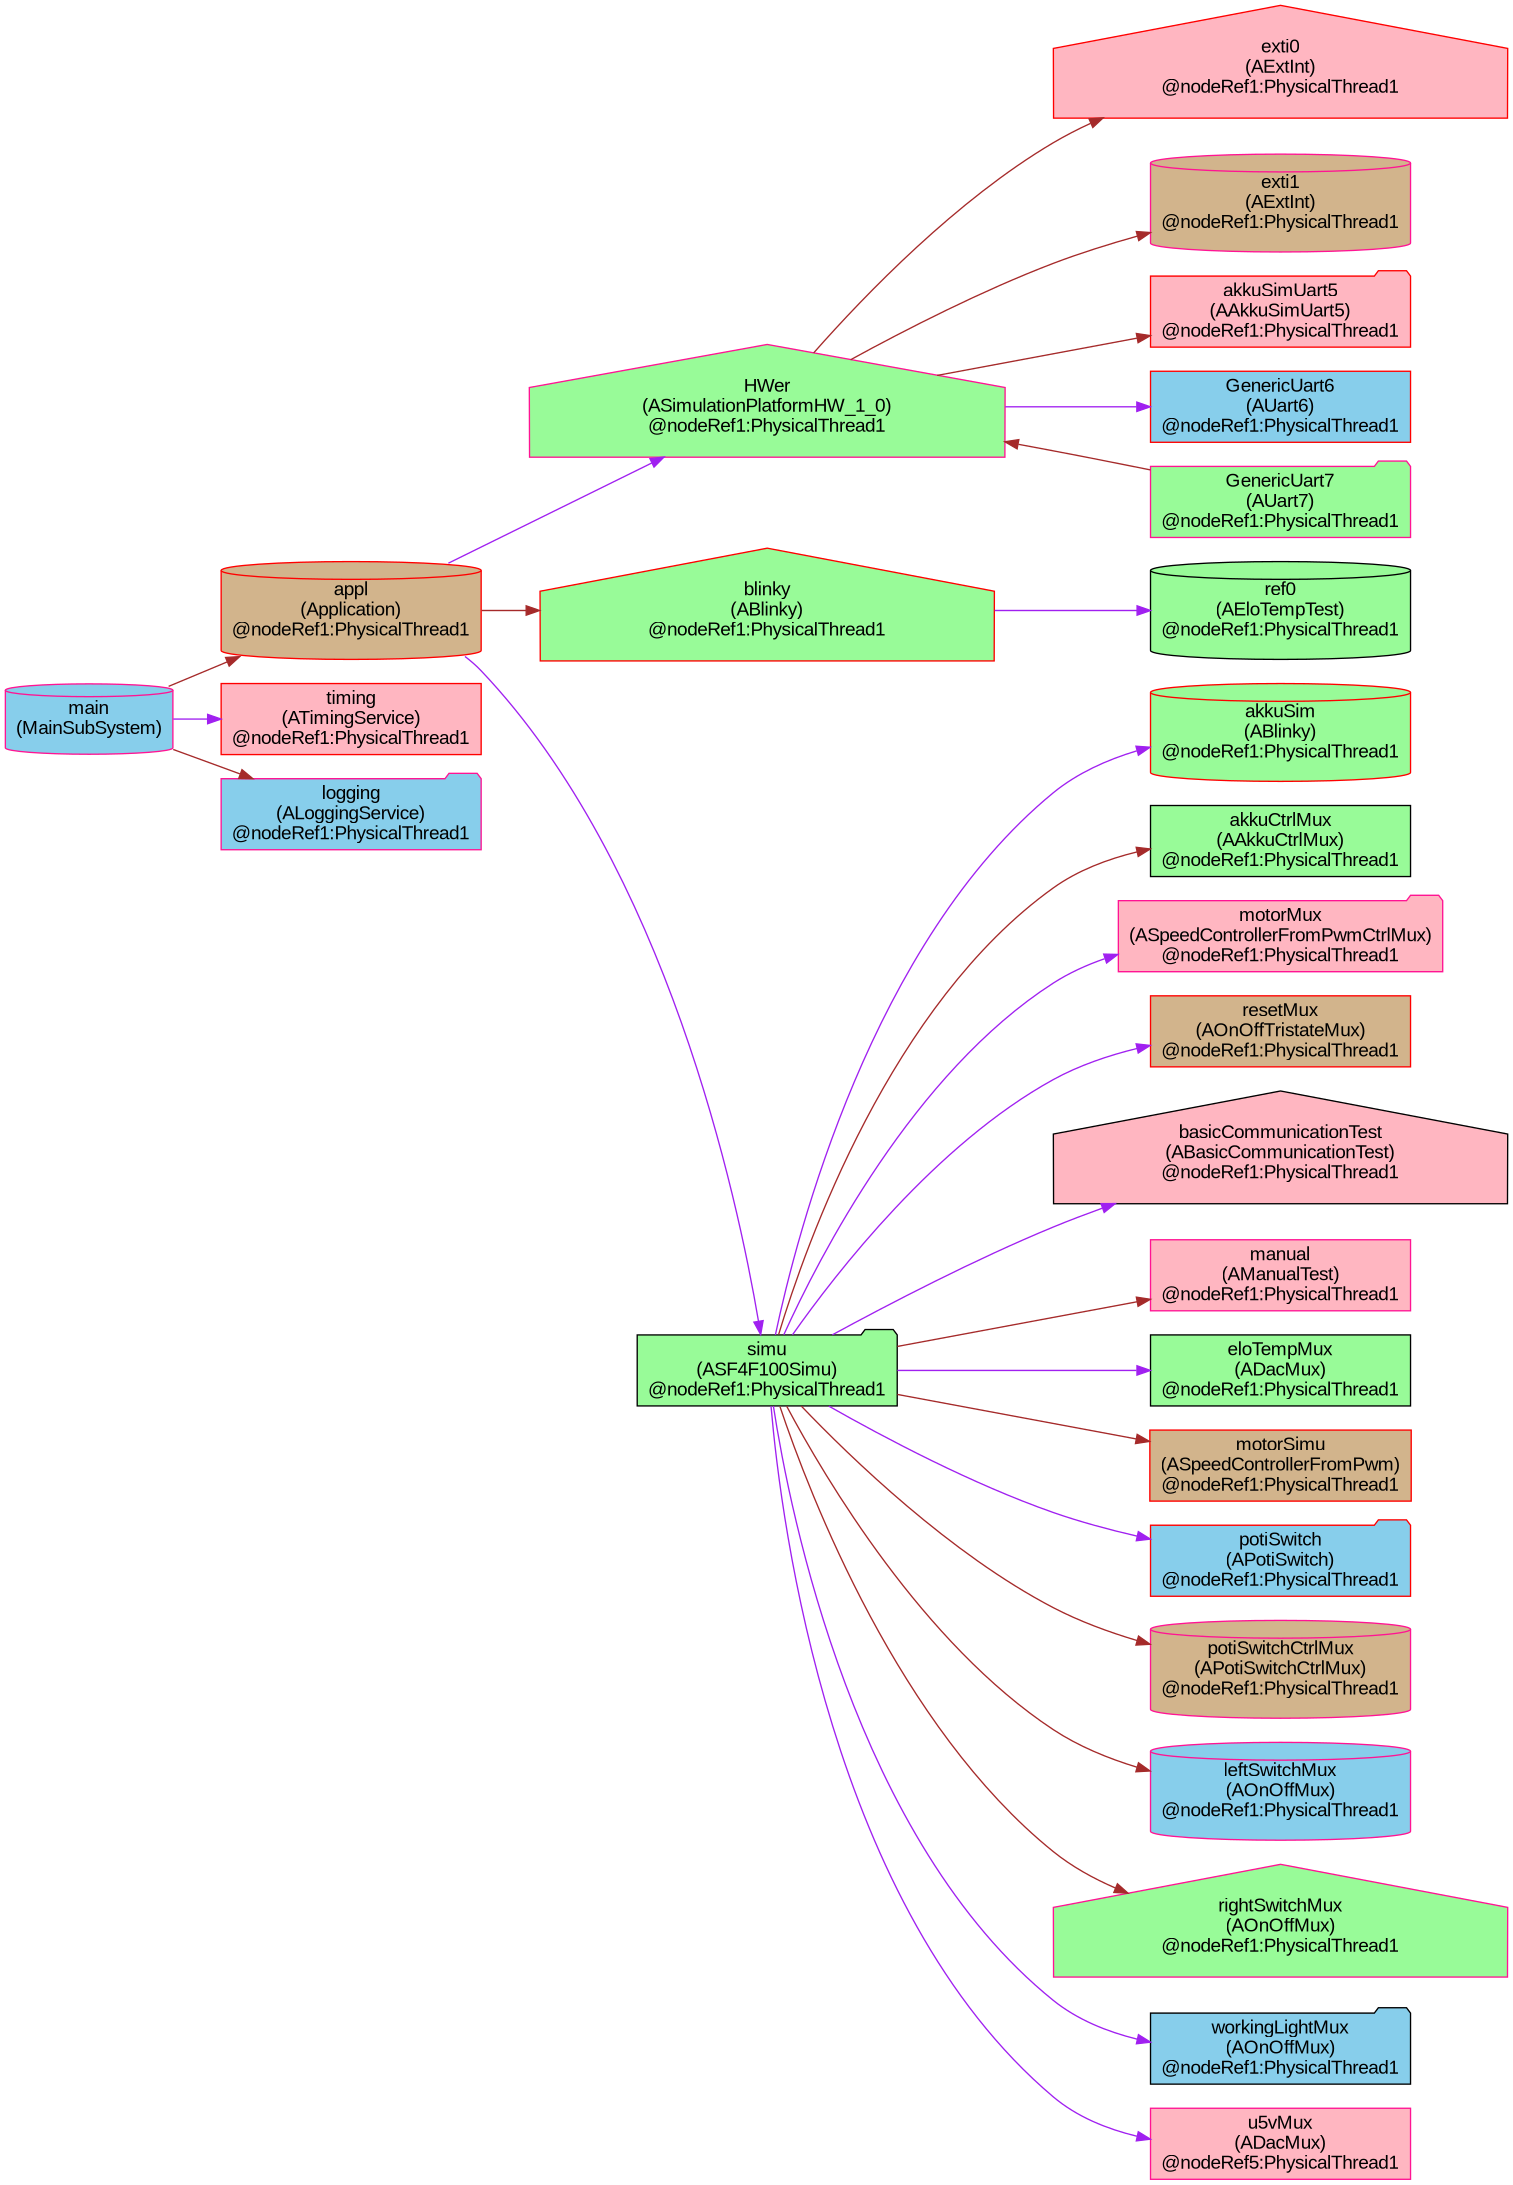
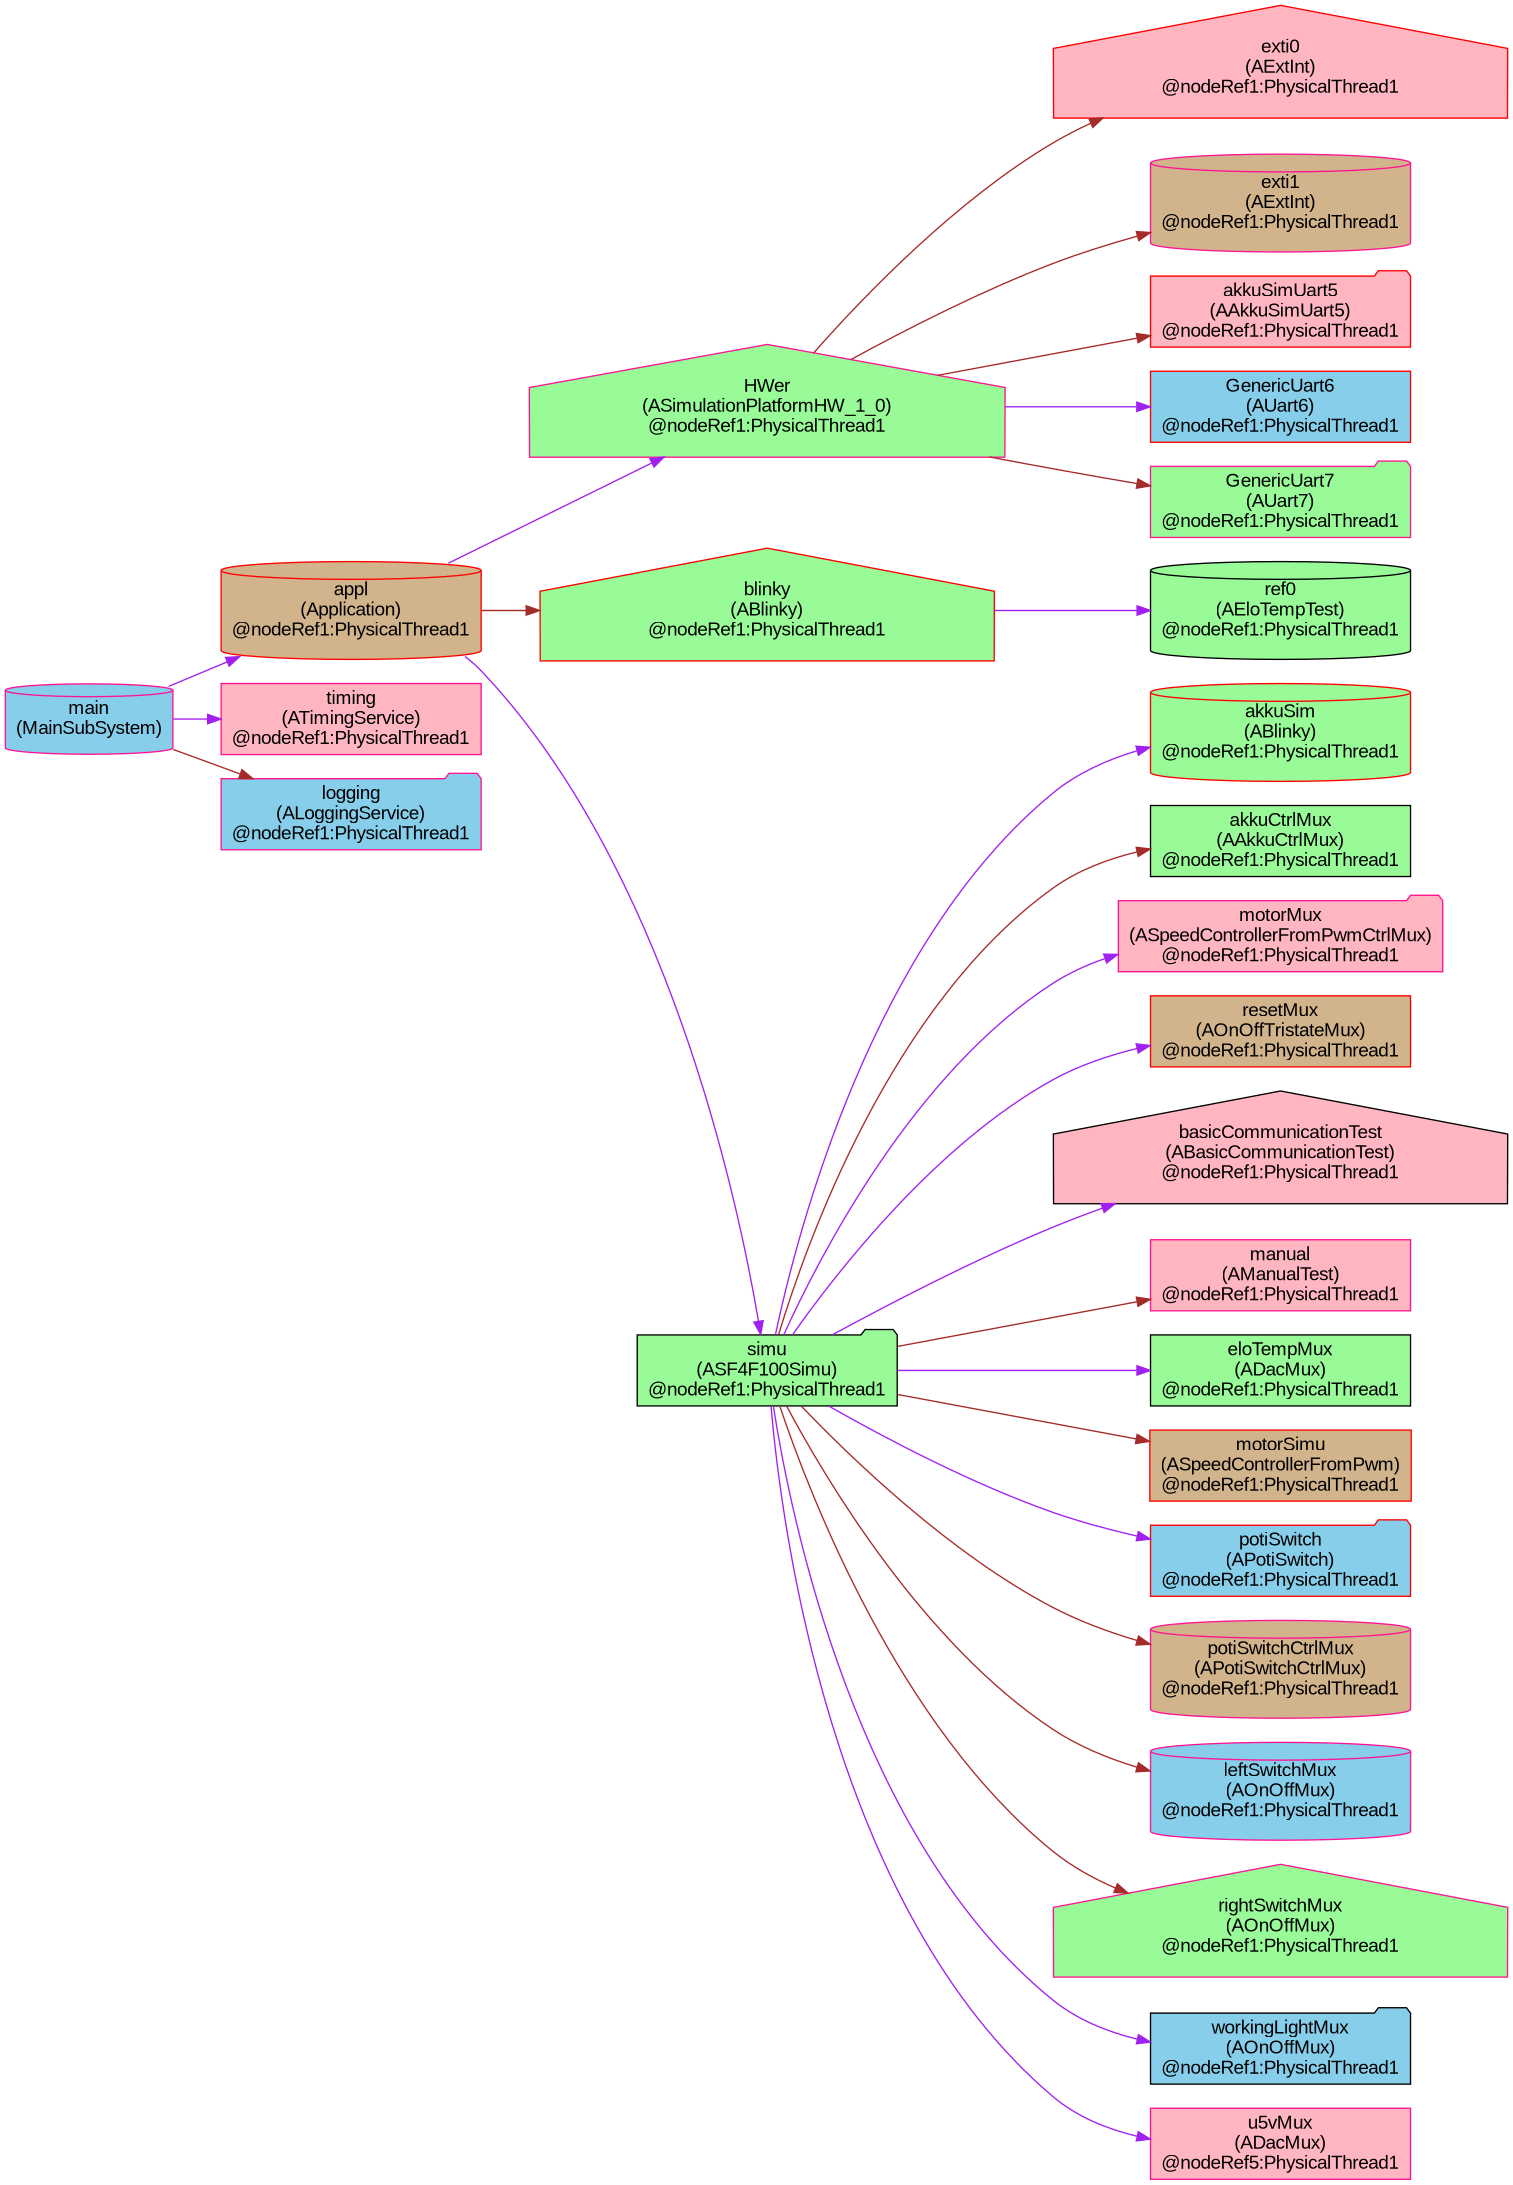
  digraph {
    fontname="Liberation Sans"
    rankdir=LR
    node [color=deeppink fillcolor=palegreen fontname="Liberation Sans" shape=box style=filled]
    edge [color=brown fontname="Liberation Sans"]
    n1 [fillcolor=skyblue label="main\n(MainSubSystem)" shape=cylinder]
    n2 [color=red fillcolor=tan label="appl\n(Application)\n@nodeRef1:PhysicalThread1" shape=cylinder]
-   n3 [color=red fillcolor=lightpink label="timing\n(ATimingService)\n@nodeRef1:PhysicalThread1"]
+   n3 [fillcolor=lightpink label="timing\n(ATimingService)\n@nodeRef1:PhysicalThread1"]
    n4 [fillcolor=skyblue label="logging\n(ALoggingService)\n@nodeRef1:PhysicalThread1" shape=folder]
    n5 [label="HWer\n(ASimulationPlatformHW_1_0)\n@nodeRef1:PhysicalThread1" shape=house]
    n6 [color=red label="blinky\n(ABlinky)\n@nodeRef1:PhysicalThread1" shape=house]
    n7 [color=black label="simu\n(ASF4F100Simu)\n@nodeRef1:PhysicalThread1" shape=folder]
    n8 [color=red fillcolor=lightpink label="exti0\n(AExtInt)\n@nodeRef1:PhysicalThread1" shape=house]
    n9 [fillcolor=tan label="exti1\n(AExtInt)\n@nodeRef1:PhysicalThread1" shape=cylinder]
    n10 [color=red fillcolor=lightpink label="akkuSimUart5\n(AAkkuSimUart5)\n@nodeRef1:PhysicalThread1" shape=folder]
    n11 [color=red fillcolor=skyblue label="GenericUart6\n(AUart6)\n@nodeRef1:PhysicalThread1"]
    n12 [label="GenericUart7\n(AUart7)\n@nodeRef1:PhysicalThread1" shape=folder]
    n13 [color=black label="ref0\n(AEloTempTest)\n@nodeRef1:PhysicalThread1" shape=cylinder]
    n14 [color=red label="akkuSim\n(ABlinky)\n@nodeRef1:PhysicalThread1" shape=cylinder]
    n15 [color=black label="akkuCtrlMux\n(AAkkuCtrlMux)\n@nodeRef1:PhysicalThread1"]
    n16 [fillcolor=lightpink label="motorMux\n(ASpeedControllerFromPwmCtrlMux)\n@nodeRef1:PhysicalThread1" shape=folder]
    n17 [color=red fillcolor=tan label="resetMux\n(AOnOffTristateMux)\n@nodeRef1:PhysicalThread1"]
    n18 [color=black fillcolor=lightpink label="basicCommunicationTest\n(ABasicCommunicationTest)\n@nodeRef1:PhysicalThread1" shape=house]
    n19 [fillcolor=lightpink label="manual\n(AManualTest)\n@nodeRef1:PhysicalThread1"]
    n20 [color=black label="eloTempMux\n(ADacMux)\n@nodeRef1:PhysicalThread1"]
    n21 [color=red fillcolor=tan label="motorSimu\n(ASpeedControllerFromPwm)\n@nodeRef1:PhysicalThread1"]
    n22 [color=red fillcolor=skyblue label="potiSwitch\n(APotiSwitch)\n@nodeRef1:PhysicalThread1" shape=folder]
    n23 [fillcolor=tan label="potiSwitchCtrlMux\n(APotiSwitchCtrlMux)\n@nodeRef1:PhysicalThread1" shape=cylinder]
    n24 [fillcolor=skyblue label="leftSwitchMux\n(AOnOffMux)\n@nodeRef1:PhysicalThread1" shape=cylinder]
    n25 [label="rightSwitchMux\n(AOnOffMux)\n@nodeRef1:PhysicalThread1" shape=house]
    n26 [color=black fillcolor=skyblue label="workingLightMux\n(AOnOffMux)\n@nodeRef1:PhysicalThread1" shape=folder]
    n27 [fillcolor=lightpink label="u5vMux\n(ADacMux)\n@nodeRef5:PhysicalThread1"]
-   n1 -> n2
+   n1 -> n2 [color=purple]
    n1 -> n3 [color=purple]
    n1 -> n4
    n2 -> n5 [color=purple]
    n2 -> n6
    n2 -> n7 [color=purple]
    n5 -> n8
    n5 -> n9
    n5 -> n10
    n5 -> n11 [color=purple]
-   n12 -> n5
+   n5 -> n12
    n6 -> n13 [color=purple]
    n7 -> n14 [color=purple]
    n7 -> n15
    n7 -> n16 [color=purple]
    n7 -> n17 [color=purple]
    n7 -> n18 [color=purple]
    n7 -> n19
    n7 -> n20 [color=purple]
    n7 -> n21
    n7 -> n22 [color=purple]
    n7 -> n23
    n7 -> n24
    n7 -> n25
    n7 -> n26 [color=purple]
    n7 -> n27 [color=purple]
  }
